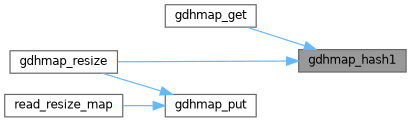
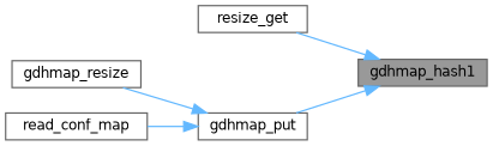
  digraph {
    rankdir=RL
    node [color=grey40 fillcolor=white fontname=Helvetica fontsize=10 shape=box style=filled]
    edge [color=steelblue1 dir=back fontname=Helvetica fontsize=10 labelfontname=Helvetica labelfontsize=10 style=solid]
    n1 [color=gray40 fillcolor=grey60 fontcolor=black height=0.2 label=gdhmap_hash1 width=0.4]
-   n2 [height=0.2 label=gdhmap_get width=0.4]
+   n2 [height=0.2 label=resize_get width=0.4]
    n3 [height=0.2 label=gdhmap_put width=0.4]
    n4 [height=0.2 label=gdhmap_resize width=0.4]
-   n5 [height=0.2 label=read_resize_map width=0.4]
+   n5 [height=0.2 label=read_conf_map width=0.4]
    n1 -> n2
-   n1 -> n4
+   n1 -> n3
    n3 -> n4
    n3 -> n5
  }
